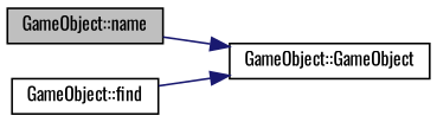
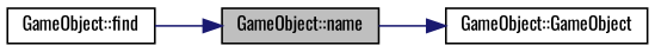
  digraph {
    fontname=Oswald
    rankdir=RL
    node [color=black fillcolor=white fontname=Oswald fontsize=10 shape=record style=filled]
    edge [color=midnightblue dir=back fontname=Oswald fontsize=10 labelfontname=Helvetica labelfontsize=10 style=solid]
    n1 [fillcolor=grey75 fontcolor=black height=0.2 label="GameObject::name" width=0.4]
    n2 [height=0.2 label="GameObject::find" width=0.4]
    n3 [height=0.2 label="GameObject::GameObject" width=0.4]
-   n3 -> n2
+   n1 -> n2
    n3 -> n1
  }
